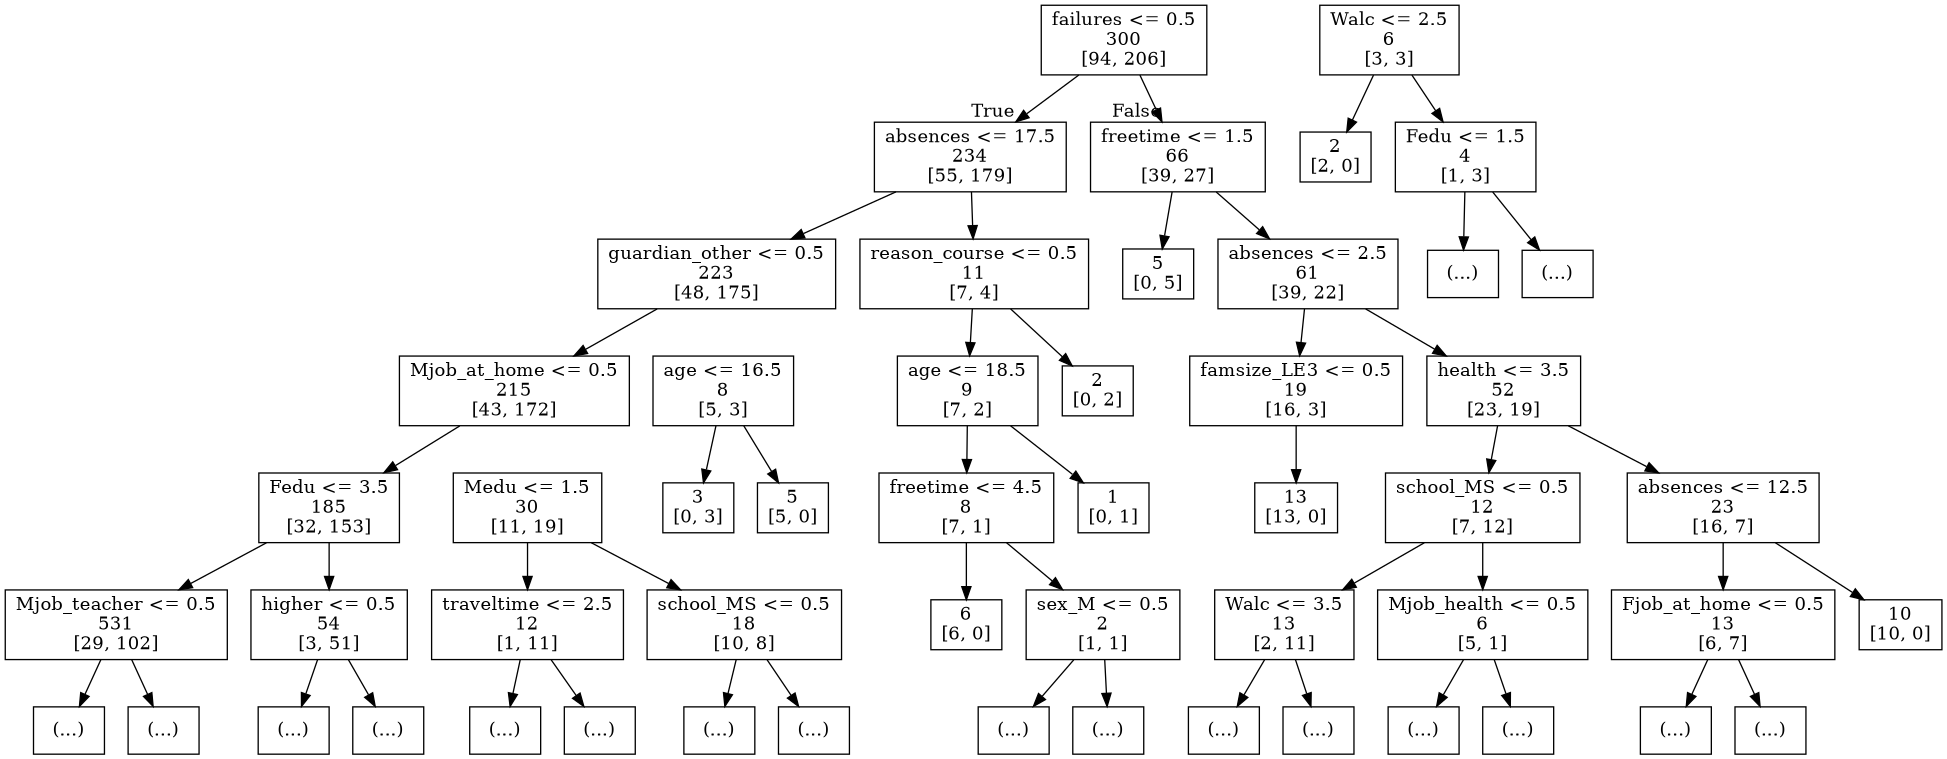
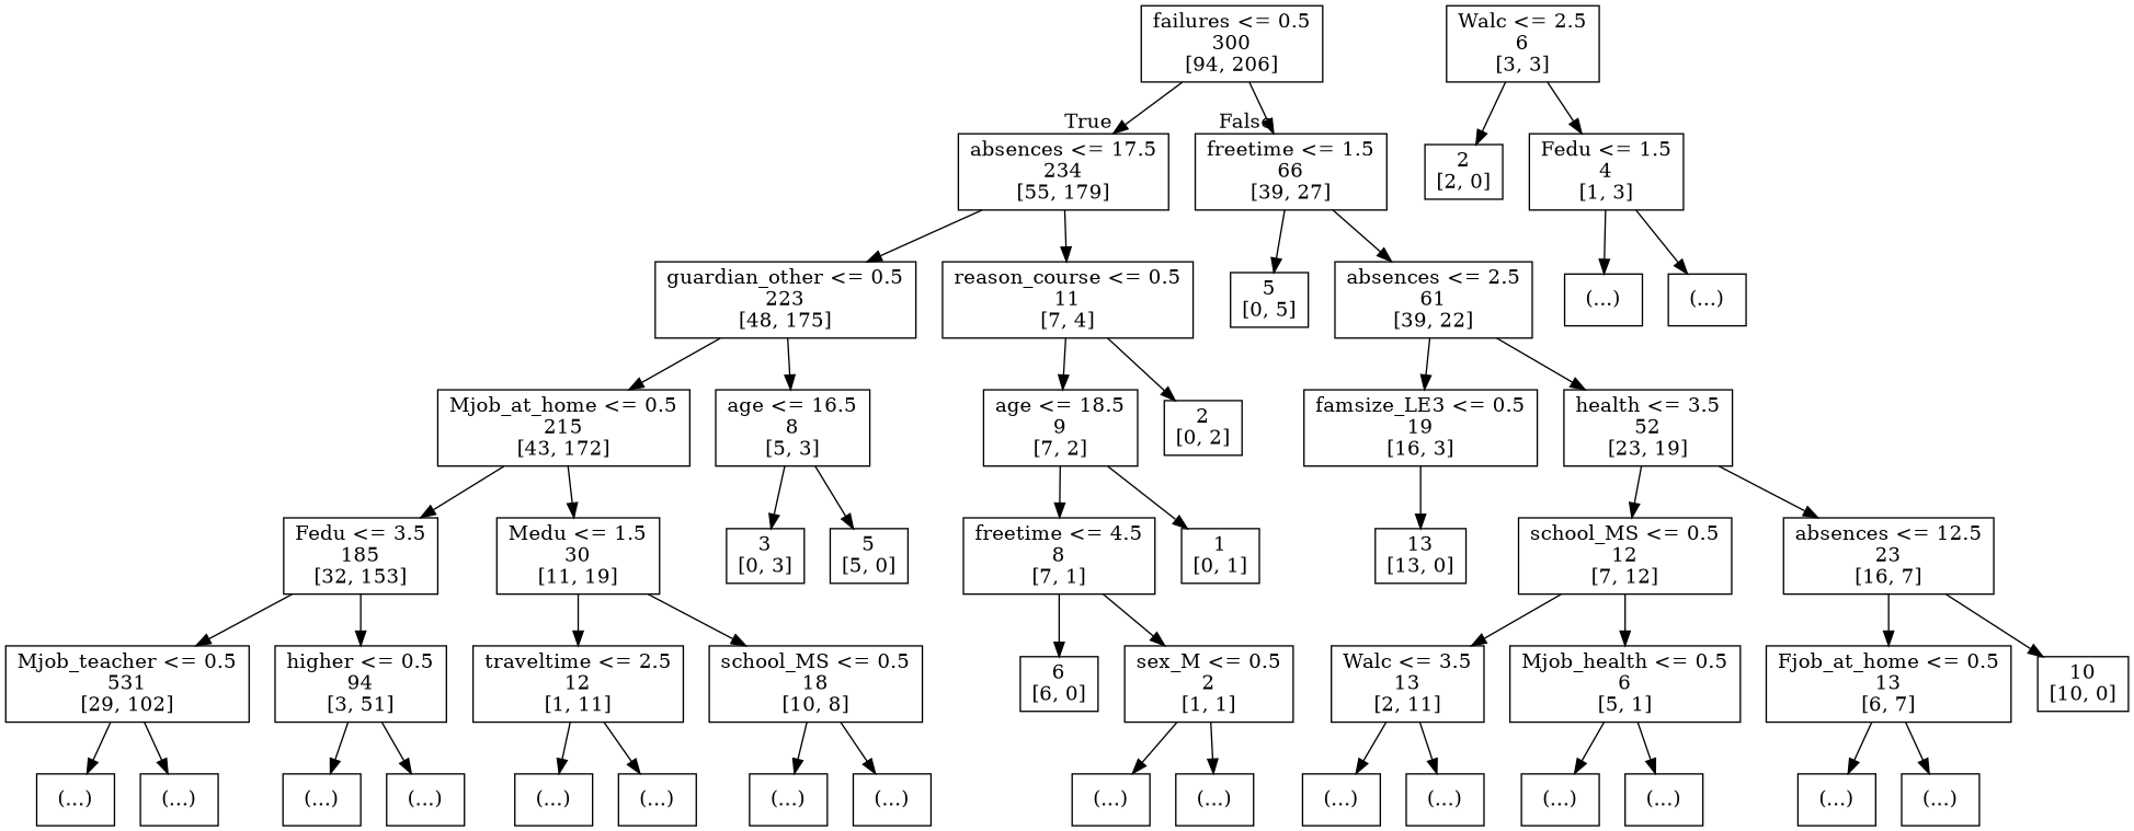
  digraph {
    node [shape=box]
    n1 [label="failures <= 0.5\n300\n[94, 206]"]
    n2 [label="absences <= 17.5\n234\n[55, 179]"]
    n3 [label="freetime <= 1.5\n66\n[39, 27]"]
    n4 [label="guardian_other <= 0.5\n223\n[48, 175]"]
    n5 [label="reason_course <= 0.5\n11\n[7, 4]"]
    n6 [label="5\n[0, 5]"]
    n7 [label="absences <= 2.5\n61\n[39, 22]"]
    n8 [label="Mjob_at_home <= 0.5\n215\n[43, 172]"]
    n9 [label="age <= 16.5\n8\n[5, 3]"]
    n10 [label="age <= 18.5\n9\n[7, 2]"]
    n11 [label="2\n[0, 2]"]
    n12 [label="Fedu <= 3.5\n185\n[32, 153]"]
    n13 [label="Medu <= 1.5\n30\n[11, 19]"]
    n14 [label="3\n[0, 3]"]
    n15 [label="5\n[5, 0]"]
    n16 [label="Mjob_teacher <= 0.5\n531\n[29, 102]"]
-   n17 [label="higher <= 0.5\n54\n[3, 51]"]
+   n17 [label="higher <= 0.5\n94\n[3, 51]"]
    n18 [label="traveltime <= 2.5\n12\n[1, 11]"]
    n19 [label="school_MS <= 0.5\n18\n[10, 8]"]
    n20 [label="(...)"]
    n21 [label="(...)"]
    n22 [label="(...)"]
    n23 [label="(...)"]
    n24 [label="(...)"]
    n25 [label="(...)"]
    n26 [label="(...)"]
    n27 [label="(...)"]
    n28 [label="freetime <= 4.5\n8\n[7, 1]"]
    n29 [label="1\n[0, 1]"]
    n30 [label="6\n[6, 0]"]
    n31 [label="sex_M <= 0.5\n2\n[1, 1]"]
    n32 [label="(...)"]
    n33 [label="(...)"]
    n34 [label="famsize_LE3 <= 0.5\n19\n[16, 3]"]
    n35 [label="health <= 3.5\n52\n[23, 19]"]
    n36 [label="13\n[13, 0]"]
    n37 [label="school_MS <= 0.5\n12\n[7, 12]"]
    n38 [label="absences <= 12.5\n23\n[16, 7]"]
    n39 [label="Walc <= 2.5\n6\n[3, 3]"]
    n40 [label="2\n[2, 0]"]
    n41 [label="Fedu <= 1.5\n4\n[1, 3]"]
    n42 [label="(...)"]
    n43 [label="(...)"]
    n44 [label="Walc <= 3.5\n13\n[2, 11]"]
    n45 [label="Mjob_health <= 0.5\n6\n[5, 1]"]
    n46 [label="Fjob_at_home <= 0.5\n13\n[6, 7]"]
    n47 [label="10\n[10, 0]"]
    n48 [label="(...)"]
    n49 [label="(...)"]
    n50 [label="(...)"]
    n51 [label="(...)"]
    n52 [label="(...)"]
    n53 [label="(...)"]
    n1 -> n2 [headlabel=True labelangle=45 labeldistance=2.5]
    n1 -> n3 [headlabel=False labelangle=-45 labeldistance=2.5]
    n2 -> n4
    n2 -> n5
    n3 -> n6
    n3 -> n7
    n4 -> n8
+   n4 -> n9
    n5 -> n10
    n5 -> n11
    n7 -> n34
    n7 -> n35
    n8 -> n12
+   n8 -> n13
    n9 -> n14
    n9 -> n15
    n10 -> n28
    n10 -> n29
    n12 -> n16
    n12 -> n17
    n13 -> n18
    n13 -> n19
    n16 -> n20
    n16 -> n21
    n17 -> n22
    n17 -> n23
    n18 -> n24
    n18 -> n25
    n19 -> n26
    n19 -> n27
    n28 -> n30
    n28 -> n31
    n31 -> n32
    n31 -> n33
    n34 -> n36
    n35 -> n37
    n35 -> n38
    n37 -> n44
    n37 -> n45
    n38 -> n46
    n38 -> n47
    n39 -> n40
    n39 -> n41
    n41 -> n42
    n41 -> n43
    n44 -> n48
    n44 -> n49
    n45 -> n50
    n45 -> n51
    n46 -> n52
    n46 -> n53
  }
